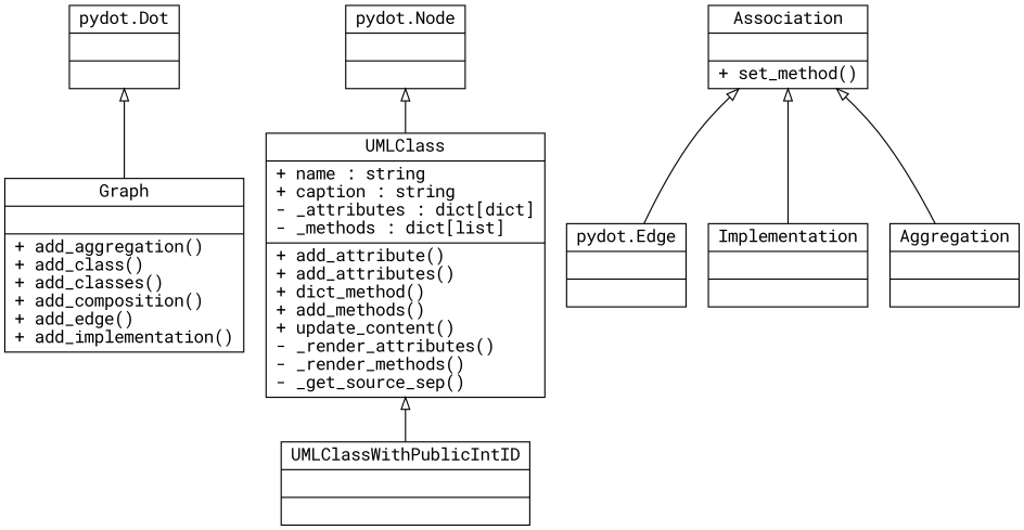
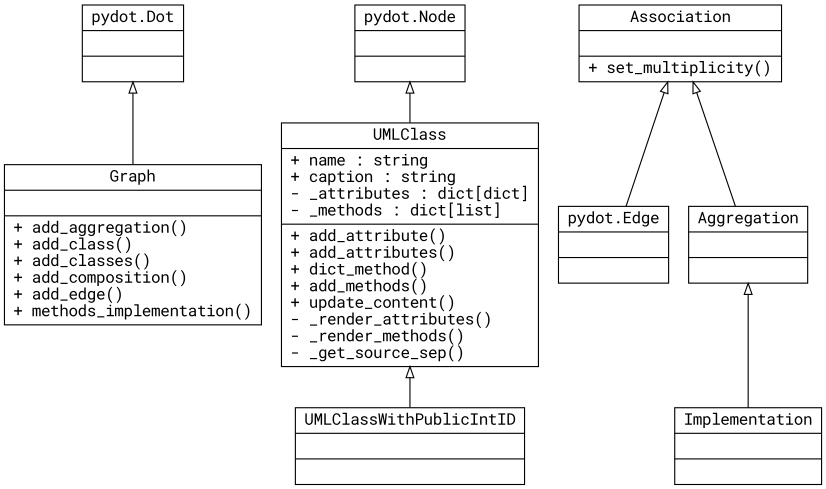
  digraph {
    fontname="Roboto Mono"
    node [fontname="Roboto Mono" shape=record]
    edge [arrowtail=onormal dir=back fontname="Roboto Mono"]
    n1 [label="{pydot.Dot||}"]
-   n2 [label="{Graph||+ add_aggregation()\l+ add_class()\l+ add_classes()\l+ add_composition()\l+ add_edge()\l+ add_implementation()\l}"]
+   n2 [label="{Graph||+ add_aggregation()\l+ add_class()\l+ add_classes()\l+ add_composition()\l+ add_edge()\l+ methods_implementation()\l}"]
    n3 [label="{pydot.Node||}"]
    n4 [label="{UMLClass|+ name : string\l+ caption : string\l- _attributes : dict[dict]\l- _methods : dict[list]\l|+ add_attribute()\l+ add_attributes()\l+ dict_method()\l+ add_methods()\l+ update_content()\l- _render_attributes()\l- _render_methods()\l- _get_source_sep()\l}"]
    n5 [label="{UMLClassWithPublicIntID||}"]
    n6 [label="{pydot.Edge||}"]
-   n7 [label="{Association||+ set_method()\l}"]
+   n7 [label="{Association||+ set_multiplicity()\l}"]
    n8 [label="{Implementation||}"]
    n9 [label="{Aggregation||}"]
    n1 -> n2
    n3 -> n4
    n4 -> n5
    n7 -> n6
-   n7 -> n8
+   n9 -> n8
    n7 -> n9
  }
